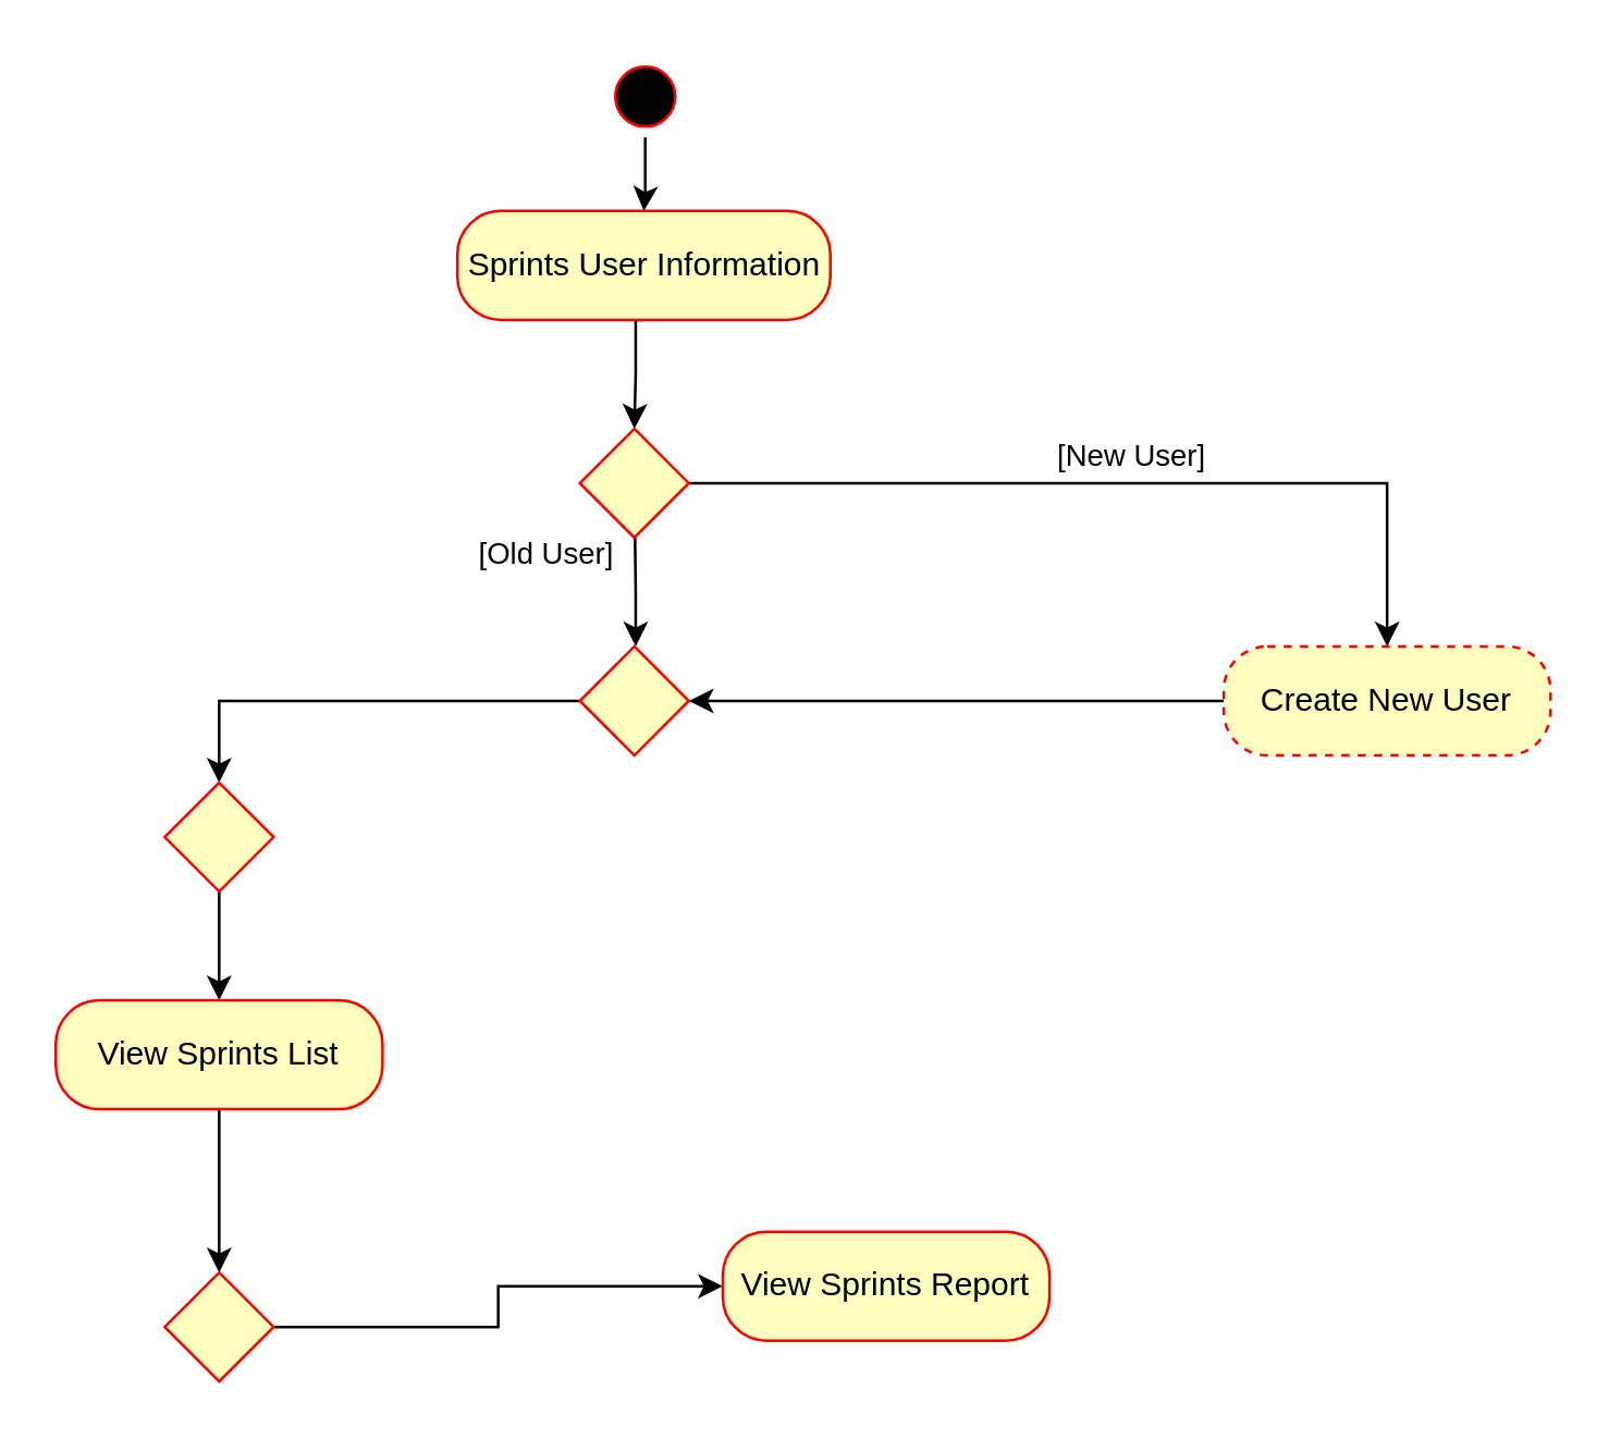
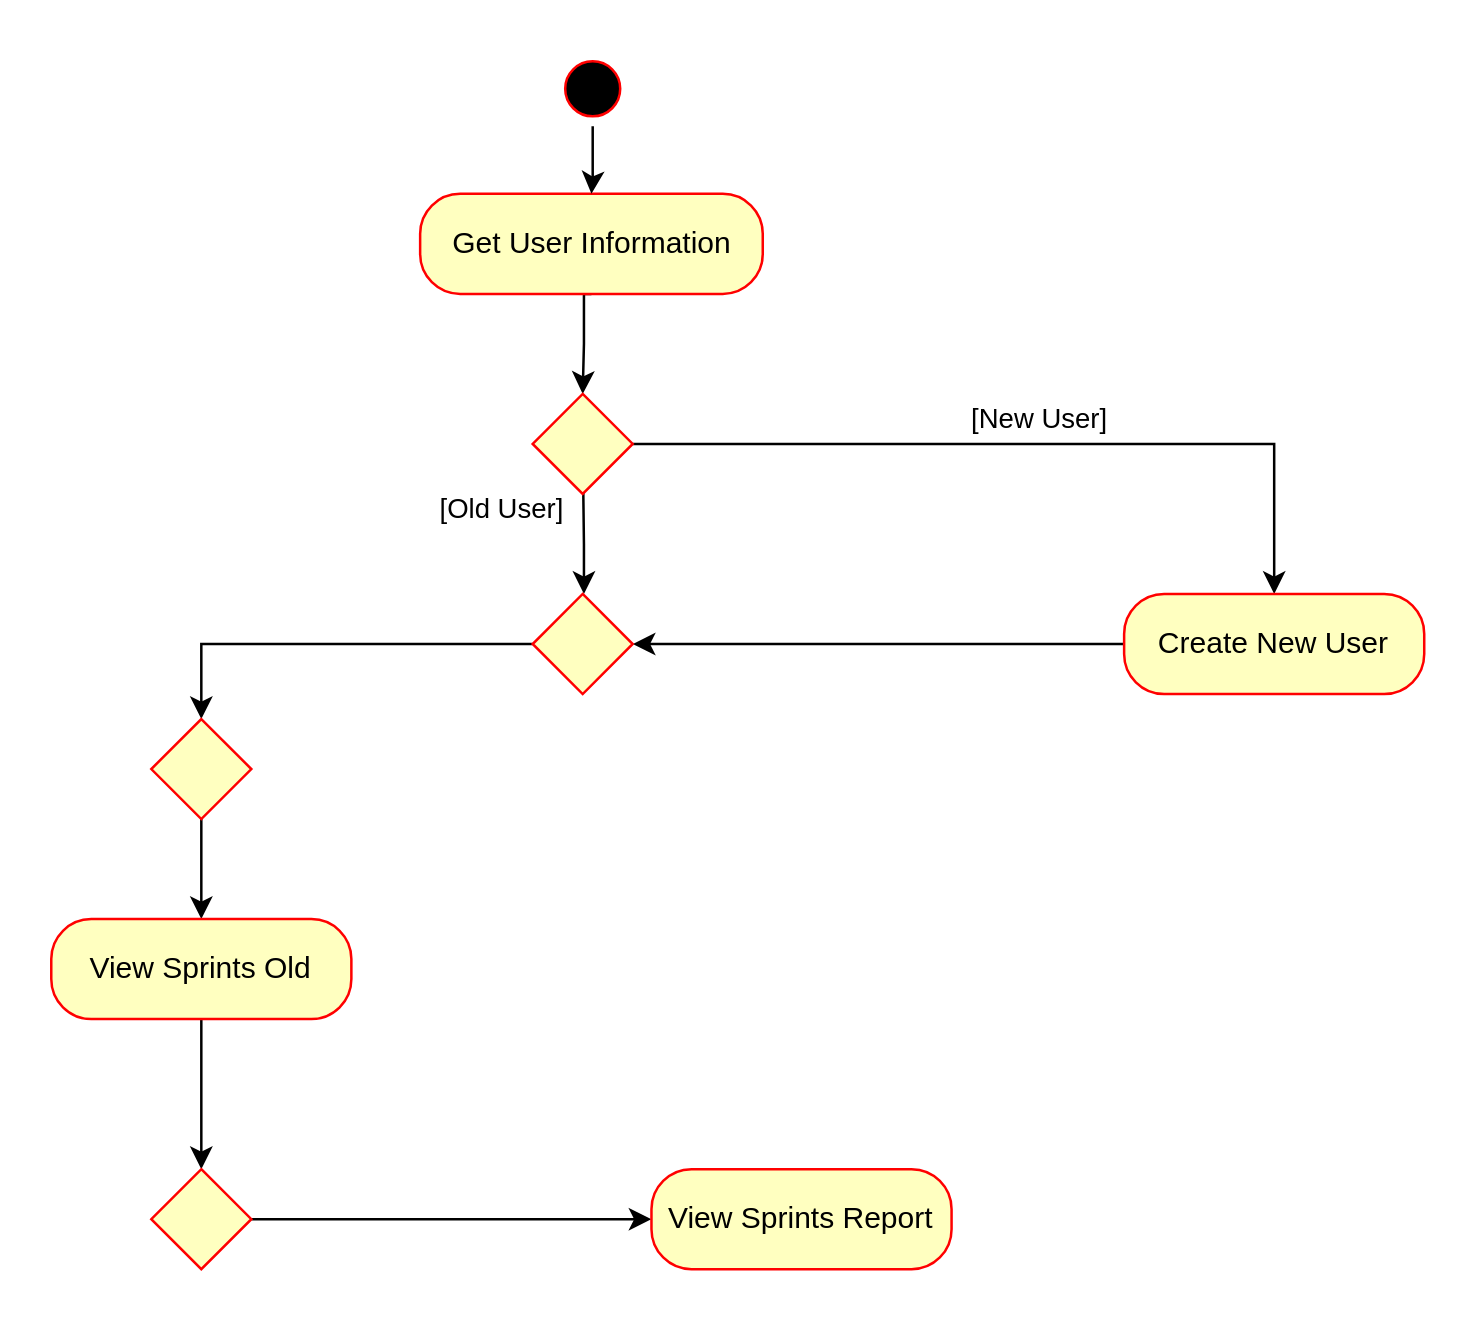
  <mxCell id="0" />
  <mxCell id="1" parent="0" />
  <mxCell id="2" style="edgeStyle=orthogonalEdgeStyle;rounded=0;orthogonalLoop=1;jettySize=auto;html=1;exitX=0.5;exitY=1;exitDx=0;exitDy=0;entryX=0.5;entryY=0;entryDx=0;entryDy=0;" edge="1" parent="1" source="3" target="6"><mxGeometry relative="1" as="geometry"><Array as="points"><mxPoint x="233" y="117" /><mxPoint x="233" y="137" /></Array></mxGeometry></mxCell>
- <mxCell id="3" value="Sprints User Information" style="rounded=1;whiteSpace=wrap;html=1;arcSize=40;fontColor=#000000;fillColor=#FFFFC0;strokeColor=#ff0000;labelBackgroundColor=none;" vertex="1" parent="1"><mxGeometry x="167.5" y="77" width="137" height="40" as="geometry" /></mxCell>
+ <mxCell id="3" value="Get User Information" style="rounded=1;whiteSpace=wrap;html=1;arcSize=40;fontColor=#000000;fillColor=#FFFFC0;strokeColor=#ff0000;labelBackgroundColor=none;" vertex="1" parent="1"><mxGeometry x="167.5" y="77" width="137" height="40" as="geometry" /></mxCell>
  <mxCell id="4" value="[Old User]" style="edgeStyle=orthogonalEdgeStyle;rounded=0;orthogonalLoop=1;jettySize=auto;html=1;exitX=0.5;exitY=1;exitDx=0;exitDy=0;" edge="1" parent="1" source="6" target="10"><mxGeometry x="0.147" y="-33" relative="1" as="geometry"><mxPoint x="10" y="177" as="targetPoint" /><Array as="points"><mxPoint x="233" y="177" /><mxPoint x="233" y="217" /><mxPoint x="240" y="217" /></Array><mxPoint as="offset" /></mxGeometry></mxCell>
  <mxCell id="5" value="[New User]" style="edgeStyle=orthogonalEdgeStyle;rounded=0;orthogonalLoop=1;jettySize=auto;html=1;exitX=1;exitY=0.5;exitDx=0;exitDy=0;entryX=0.5;entryY=0;entryDx=0;entryDy=0;" edge="1" parent="1" source="6" target="8"><mxGeometry x="0.026" y="10" relative="1" as="geometry"><mxPoint as="offset" /></mxGeometry></mxCell>
  <mxCell id="6" value="" style="shape=rhombus;html=1;verticalLabelPosition=bottom;verticalAlignment=top;labelBackgroundColor=none;strokeColor=#FF0000;fillColor=#FFFFC0;" vertex="1" parent="1"><mxGeometry x="212.5" y="157" width="40" height="40" as="geometry" /></mxCell>
  <mxCell id="7" style="edgeStyle=orthogonalEdgeStyle;rounded=0;orthogonalLoop=1;jettySize=auto;html=1;entryX=1;entryY=0.5;entryDx=0;entryDy=0;" edge="1" parent="1" source="8" target="10"><mxGeometry relative="1" as="geometry" /></mxCell>
- <mxCell id="8" value="Create New User" style="rounded=1;whiteSpace=wrap;html=1;arcSize=40;fontColor=#000000;fillColor=#ffffc0;strokeColor=#ff0000;labelBackgroundColor=none;dashed=1;" vertex="1" parent="1"><mxGeometry x="449" y="237" width="120" height="40" as="geometry" /></mxCell>
+ <mxCell id="8" value="Create New User" style="rounded=1;whiteSpace=wrap;html=1;arcSize=40;fontColor=#000000;fillColor=#ffffc0;strokeColor=#ff0000;labelBackgroundColor=none;" vertex="1" parent="1"><mxGeometry x="449" y="237" width="120" height="40" as="geometry" /></mxCell>
  <mxCell id="9" style="edgeStyle=orthogonalEdgeStyle;rounded=0;orthogonalLoop=1;jettySize=auto;html=1;" edge="1" parent="1" source="10" target="14"><mxGeometry relative="1" as="geometry" /></mxCell>
  <mxCell id="10" value="" style="shape=rhombus;html=1;verticalLabelPosition=top;verticalAlignment=bottom;fillColor=#FFFFC0;strokeColor=#FF0000;" vertex="1" parent="1"><mxGeometry x="212.5" y="237" width="40" height="40" as="geometry" /></mxCell>
  <mxCell id="11" style="edgeStyle=orthogonalEdgeStyle;rounded=0;orthogonalLoop=1;jettySize=auto;html=1;entryX=0.5;entryY=0;entryDx=0;entryDy=0;" edge="1" parent="1" source="12" target="3"><mxGeometry relative="1" as="geometry" /></mxCell>
  <mxCell id="12" value="" style="ellipse;html=1;shape=startState;fillColor=#000000;strokeColor=#ff0000;labelBackgroundColor=none;" vertex="1" parent="1"><mxGeometry x="221.5" y="20" width="30" height="30" as="geometry" /></mxCell>
  <mxCell id="13" style="edgeStyle=orthogonalEdgeStyle;rounded=0;orthogonalLoop=1;jettySize=auto;html=1;" edge="1" parent="1" source="14" target="16"><mxGeometry relative="1" as="geometry" /></mxCell>
  <mxCell id="14" value="" style="shape=rhombus;html=1;verticalLabelPosition=top;verticalAlignment=bottom;fillColor=#FFFFC0;strokeColor=#FF0000;" vertex="1" parent="1"><mxGeometry x="60" y="287" width="40" height="40" as="geometry" /></mxCell>
  <mxCell id="15" style="edgeStyle=orthogonalEdgeStyle;rounded=0;orthogonalLoop=1;jettySize=auto;html=1;entryX=0.5;entryY=0;entryDx=0;entryDy=0;" edge="1" parent="1" source="16" target="18"><mxGeometry relative="1" as="geometry" /></mxCell>
- <mxCell id="16" value="View Sprints List" style="rounded=1;whiteSpace=wrap;html=1;arcSize=40;fontColor=#000000;fillColor=#ffffc0;strokeColor=#ff0000;labelBackgroundColor=none;" vertex="1" parent="1"><mxGeometry x="20" y="367" width="120" height="40" as="geometry" /></mxCell>
+ <mxCell id="16" value="View Sprints Old" style="rounded=1;whiteSpace=wrap;html=1;arcSize=40;fontColor=#000000;fillColor=#ffffc0;strokeColor=#ff0000;labelBackgroundColor=none;" vertex="1" parent="1"><mxGeometry x="20" y="367" width="120" height="40" as="geometry" /></mxCell>
  <mxCell id="17" style="edgeStyle=orthogonalEdgeStyle;rounded=0;orthogonalLoop=1;jettySize=auto;html=1;entryX=0;entryY=0.5;entryDx=0;entryDy=0;" edge="1" parent="1" source="18" target="19"><mxGeometry relative="1" as="geometry" /></mxCell>
  <mxCell id="18" value="" style="shape=rhombus;html=1;verticalLabelPosition=top;verticalAlignment=bottom;fillColor=#FFFFC0;strokeColor=#FF0000;" vertex="1" parent="1"><mxGeometry x="60" y="467" width="40" height="40" as="geometry" /></mxCell>
- <mxCell id="19" value="View Sprints Report" style="rounded=1;whiteSpace=wrap;html=1;arcSize=40;fontColor=#000000;fillColor=#ffffc0;strokeColor=#ff0000;labelBackgroundColor=none;" vertex="1" parent="1"><mxGeometry x="265" y="452" width="120" height="40" as="geometry" /></mxCell>
+ <mxCell id="19" value="View Sprints Report" style="rounded=1;whiteSpace=wrap;html=1;arcSize=40;fontColor=#000000;fillColor=#ffffc0;strokeColor=#ff0000;labelBackgroundColor=none;" vertex="1" parent="1"><mxGeometry x="260" y="467" width="120" height="40" as="geometry" /></mxCell>
